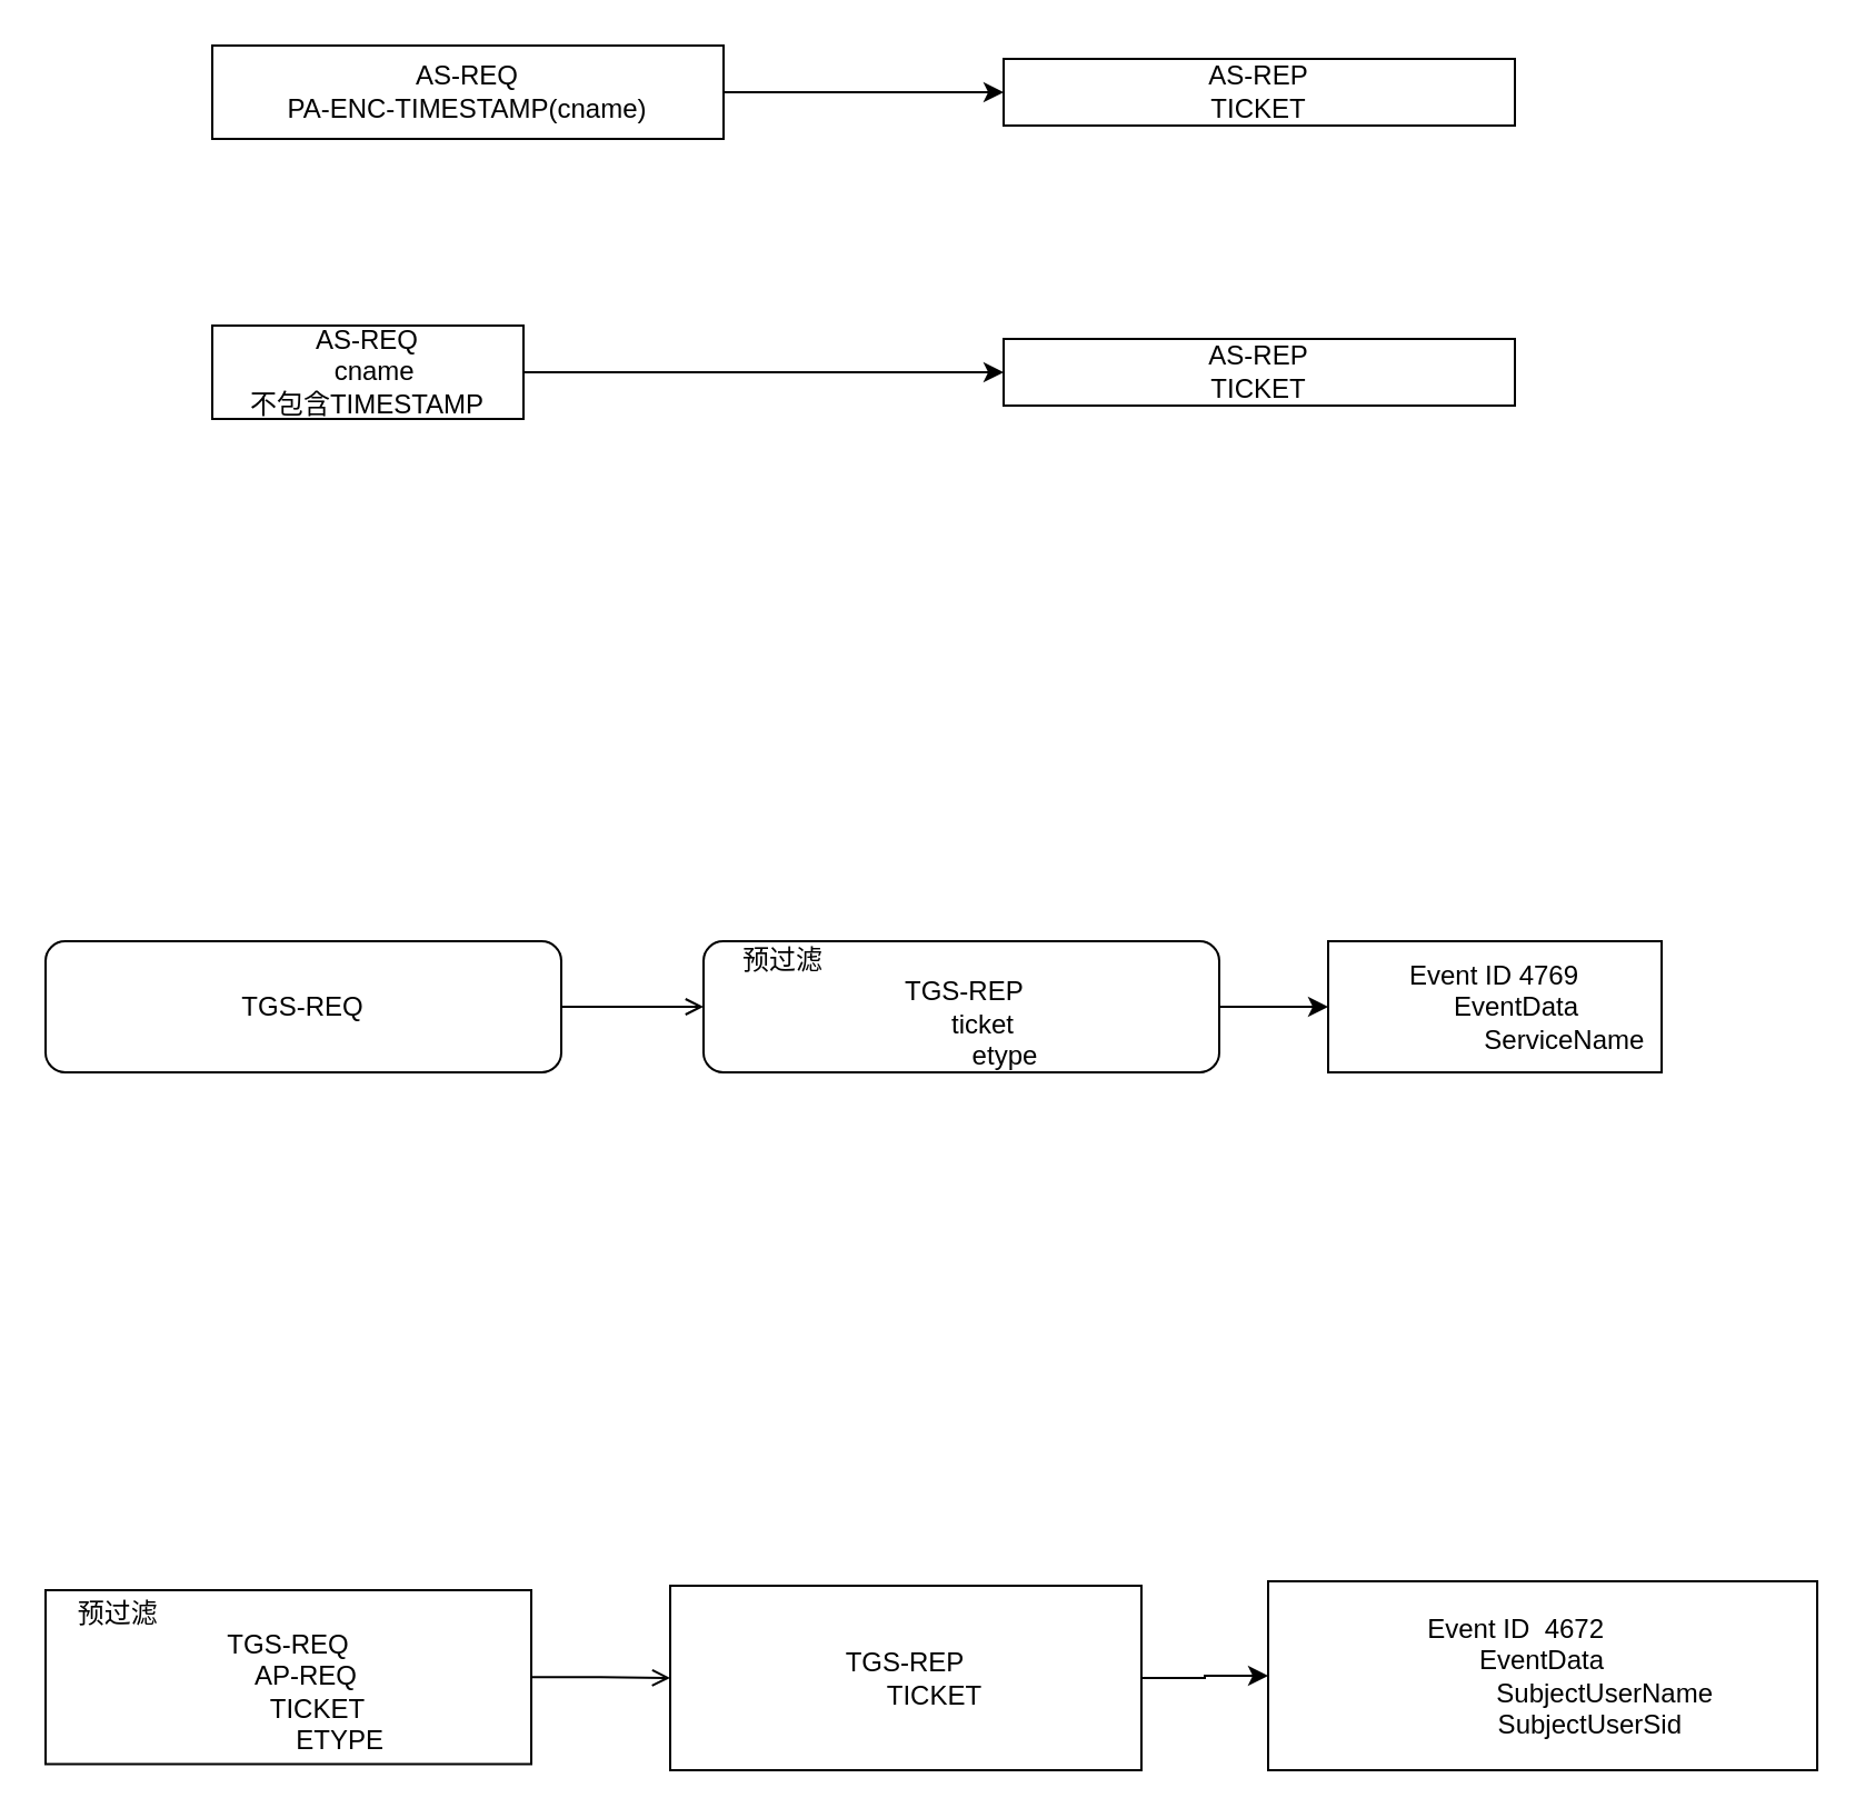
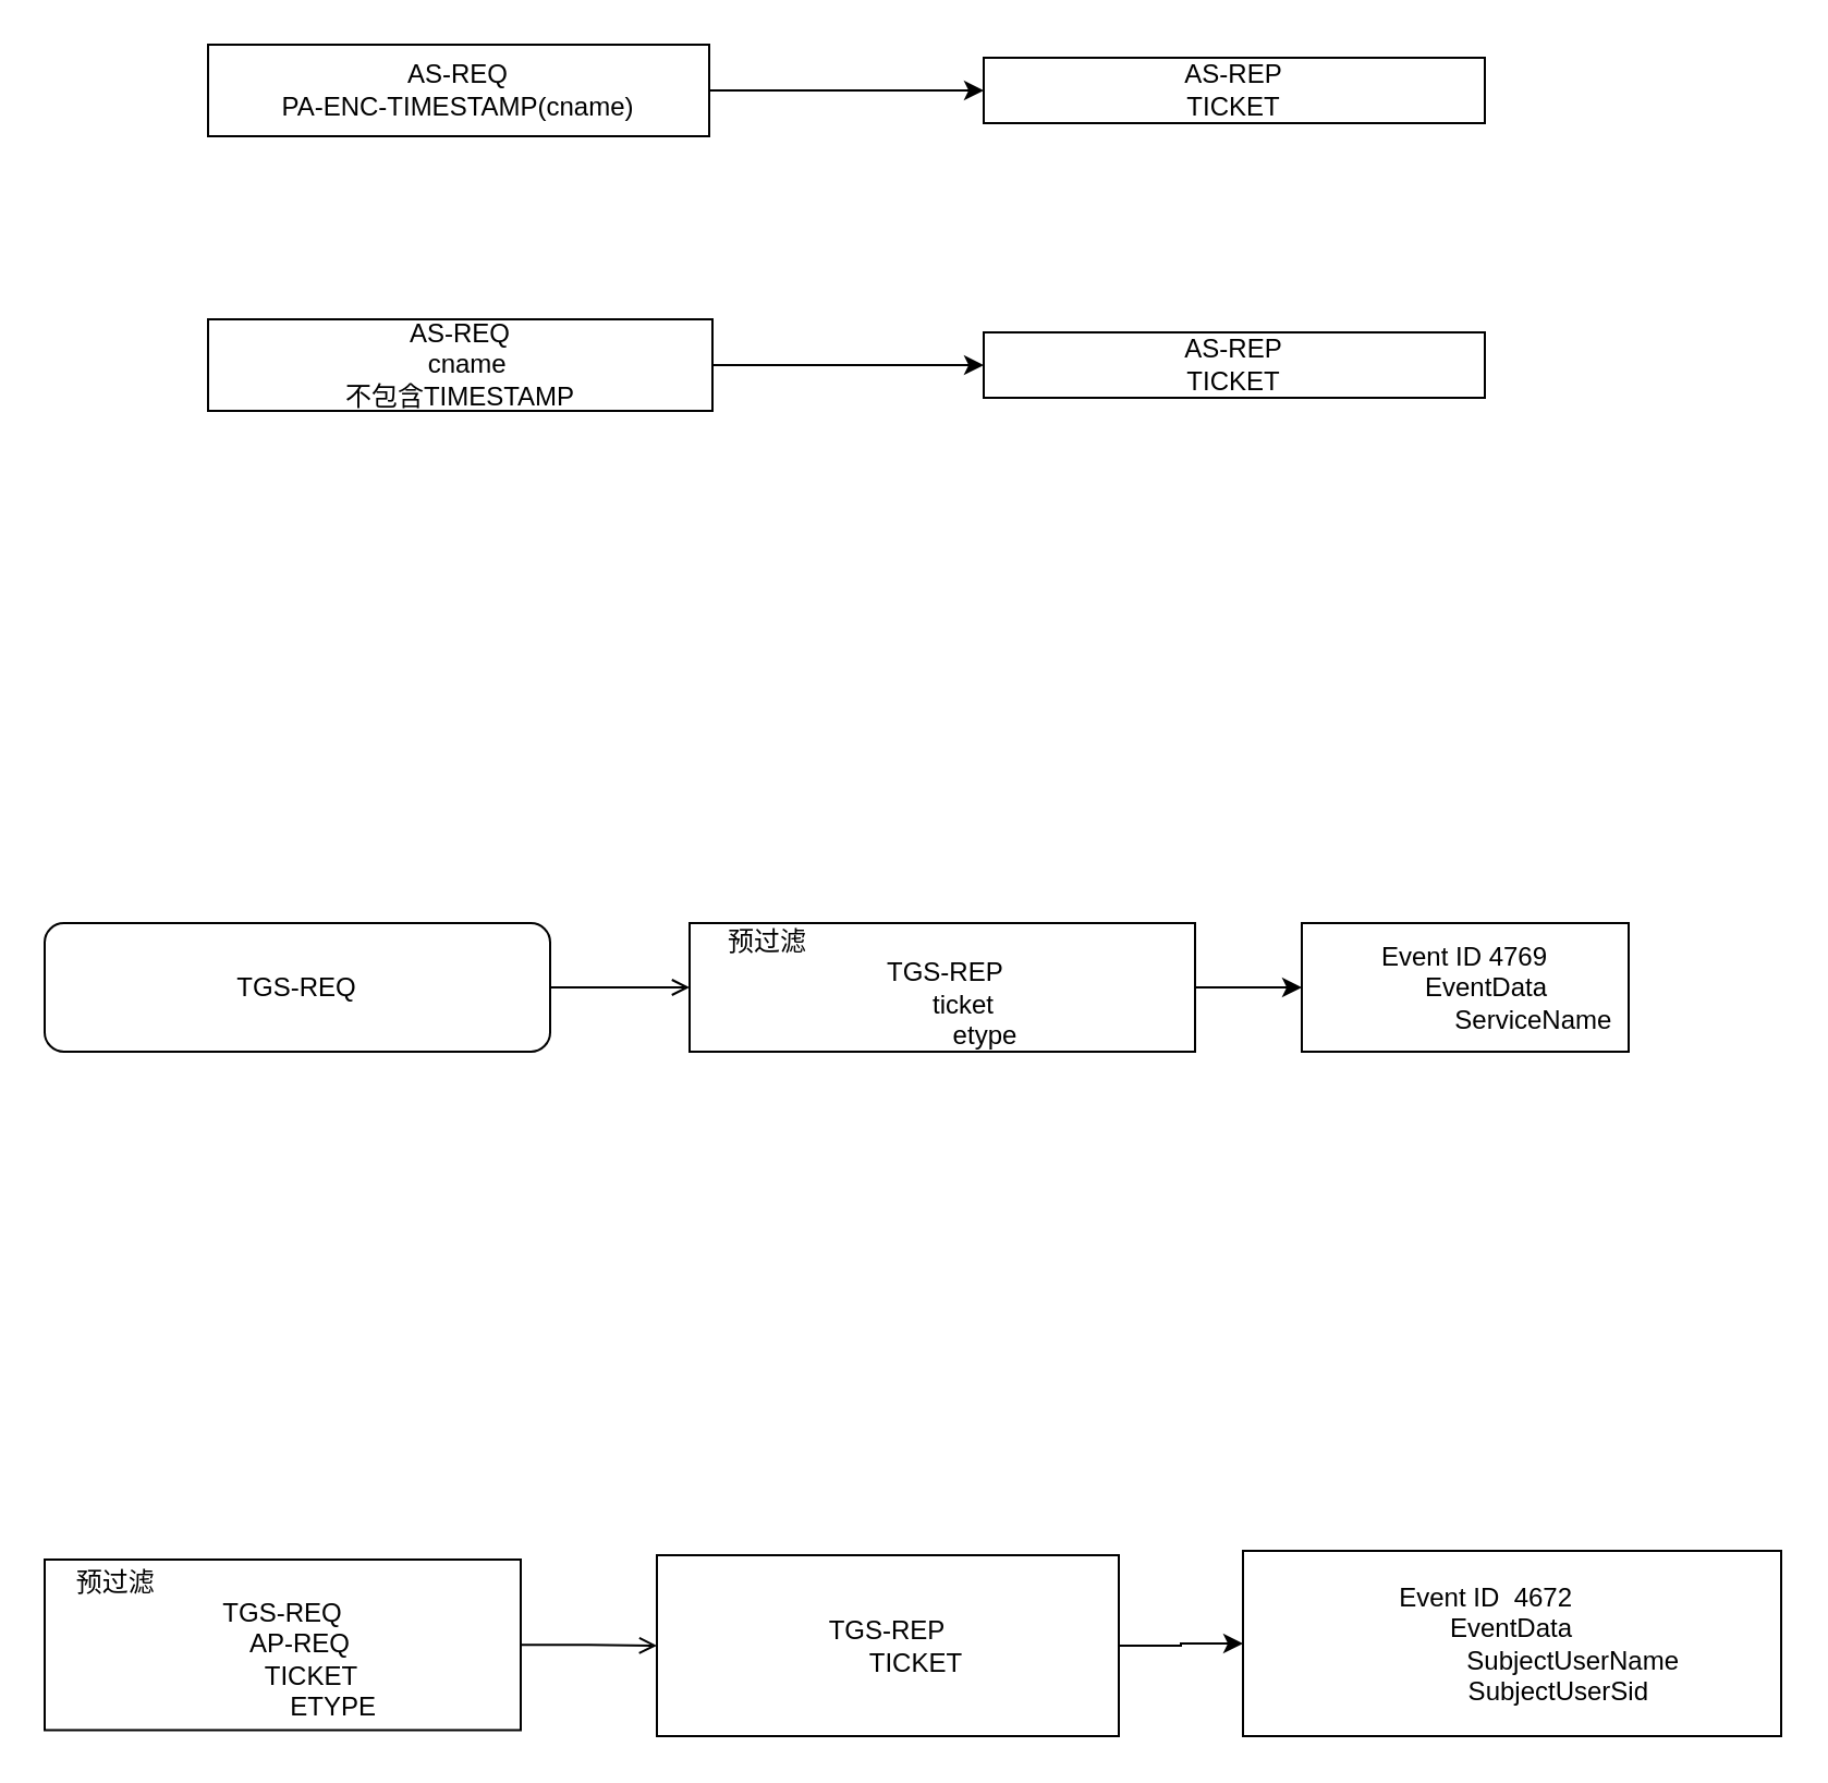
  <mxCell id="0" />
  <mxCell id="1" parent="0" />
  <mxCell id="2" style="edgeStyle=orthogonalEdgeStyle;rounded=0;orthogonalLoop=1;jettySize=auto;html=1;exitX=1;exitY=0.5;exitDx=0;exitDy=0;entryX=0;entryY=0.5;entryDx=0;entryDy=0;" edge="1" parent="1" source="3" target="4"><mxGeometry relative="1" as="geometry" /></mxCell>
  <mxCell id="3" value="&lt;div&gt;AS-REQ&lt;/div&gt;&lt;div&gt;PA-ENC-TIMESTAMP(cname)&lt;/div&gt;" style="rounded=0;whiteSpace=wrap;html=1;" vertex="1" parent="1"><mxGeometry x="95" y="20" width="230" height="42" as="geometry" /></mxCell>
  <mxCell id="4" value="&lt;div&gt;AS-REP&lt;/div&gt;TICKET" style="rounded=0;whiteSpace=wrap;html=1;" vertex="1" parent="1"><mxGeometry x="451" y="26" width="230" height="30" as="geometry" /></mxCell>
  <mxCell id="5" style="edgeStyle=orthogonalEdgeStyle;rounded=0;orthogonalLoop=1;jettySize=auto;html=1;exitX=1;exitY=0.5;exitDx=0;exitDy=0;entryX=0;entryY=0.5;entryDx=0;entryDy=0;" edge="1" parent="1" source="6" target="7"><mxGeometry relative="1" as="geometry" /></mxCell>
- <mxCell id="6" value="&lt;div&gt;AS-REQ&lt;/div&gt;&lt;div&gt;&amp;nbsp; cname&lt;/div&gt;&lt;div&gt;不包含TIMESTAMP&lt;br&gt;&lt;/div&gt;" style="rounded=0;whiteSpace=wrap;html=1;" vertex="1" parent="1"><mxGeometry x="95" y="146" width="140" height="42" as="geometry" /></mxCell>
+ <mxCell id="6" value="&lt;div&gt;AS-REQ&lt;/div&gt;&lt;div&gt;&amp;nbsp; cname&lt;/div&gt;&lt;div&gt;不包含TIMESTAMP&lt;br&gt;&lt;/div&gt;" style="rounded=0;whiteSpace=wrap;html=1;" vertex="1" parent="1"><mxGeometry x="95" y="146" width="231.5" height="42" as="geometry" /></mxCell>
  <mxCell id="7" value="&lt;div&gt;AS-REP&lt;/div&gt;&lt;div&gt;TICKET&lt;br&gt;&lt;/div&gt;" style="rounded=0;whiteSpace=wrap;html=1;" vertex="1" parent="1"><mxGeometry x="451" y="152" width="230" height="30" as="geometry" /></mxCell>
  <mxCell id="8" style="edgeStyle=orthogonalEdgeStyle;rounded=0;orthogonalLoop=1;jettySize=auto;html=1;exitX=1;exitY=0.5;exitDx=0;exitDy=0;entryX=0;entryY=0.5;entryDx=0;entryDy=0;endArrow=open;" edge="1" parent="1" source="9" target="13"><mxGeometry relative="1" as="geometry" /></mxCell>
  <mxCell id="9" value="&lt;div&gt;TGS-REQ&lt;/div&gt;" style="whiteSpace=wrap;html=1;rounded=1;" vertex="1" parent="1"><mxGeometry x="20" y="423" width="232" height="59" as="geometry" /></mxCell>
  <mxCell id="10" style="edgeStyle=orthogonalEdgeStyle;rounded=0;orthogonalLoop=1;jettySize=auto;html=1;exitX=1;exitY=0.5;exitDx=0;exitDy=0;entryX=0;entryY=0.5;entryDx=0;entryDy=0;fontSize=12;endArrow=open;" edge="1" parent="1" source="11" target="17"><mxGeometry relative="1" as="geometry" /></mxCell>
  <mxCell id="11" value="预过滤&amp;nbsp;&amp;nbsp;&amp;nbsp;&amp;nbsp;&amp;nbsp;&amp;nbsp;&amp;nbsp;&amp;nbsp;&amp;nbsp;&amp;nbsp;&amp;nbsp;&amp;nbsp;&amp;nbsp;&amp;nbsp;&amp;nbsp;&amp;nbsp;&amp;nbsp;&amp;nbsp;&amp;nbsp;&amp;nbsp;&amp;nbsp;&amp;nbsp;&amp;nbsp;&amp;nbsp;&amp;nbsp;&amp;nbsp;&amp;nbsp;&amp;nbsp;&amp;nbsp;&amp;nbsp;&amp;nbsp;&amp;nbsp;&amp;nbsp;&amp;nbsp;&amp;nbsp;&amp;nbsp;&amp;nbsp;&amp;nbsp;&amp;nbsp;&amp;nbsp;&amp;nbsp;&amp;nbsp;&amp;nbsp;&amp;nbsp;&amp;nbsp;&amp;nbsp; &lt;br&gt;&lt;div&gt;TGS-REQ&lt;/div&gt;&lt;div&gt;&amp;nbsp;&amp;nbsp;&amp;nbsp;&amp;nbsp; AP-REQ&lt;/div&gt;&lt;div&gt;&amp;nbsp;&amp;nbsp;&amp;nbsp;&amp;nbsp;&amp;nbsp;&amp;nbsp;&amp;nbsp; TICKET&lt;/div&gt;&lt;div&gt;&amp;nbsp;&amp;nbsp; &amp;nbsp; &amp;nbsp; &amp;nbsp; &amp;nbsp; &amp;nbsp;&amp;nbsp; ETYPE&lt;br&gt;&lt;/div&gt;" style="rounded=0;whiteSpace=wrap;html=1;" vertex="1" parent="1"><mxGeometry x="20" y="715" width="218.5" height="78.25" as="geometry" /></mxCell>
  <mxCell id="12" style="edgeStyle=orthogonalEdgeStyle;rounded=0;orthogonalLoop=1;jettySize=auto;html=1;exitX=1;exitY=0.5;exitDx=0;exitDy=0;entryX=0;entryY=0.5;entryDx=0;entryDy=0;fontSize=12;" edge="1" parent="1" source="13" target="14"><mxGeometry relative="1" as="geometry" /></mxCell>
- <mxCell id="13" value="&lt;div&gt;预过滤 &amp;nbsp; &amp;nbsp; &amp;nbsp; &amp;nbsp; &amp;nbsp; &amp;nbsp; &amp;nbsp; &amp;nbsp; &amp;nbsp; &amp;nbsp; &amp;nbsp; &amp;nbsp; &amp;nbsp; &amp;nbsp; &amp;nbsp; &amp;nbsp; &amp;nbsp; &amp;nbsp; &amp;nbsp; &amp;nbsp; &amp;nbsp; &amp;nbsp; &amp;nbsp; &amp;nbsp; &lt;br&gt;&lt;/div&gt;&lt;div&gt;&amp;nbsp;TGS-REP&lt;/div&gt;&lt;div&gt;&amp;nbsp;&amp;nbsp;&amp;nbsp;&amp;nbsp;&amp;nbsp; ticket&lt;/div&gt;&lt;div&gt;&amp;nbsp;&amp;nbsp;&amp;nbsp;&amp;nbsp;&amp;nbsp;&amp;nbsp;&amp;nbsp;&amp;nbsp;&amp;nbsp;&amp;nbsp;&amp;nbsp; etype&lt;br&gt;&lt;/div&gt;" style="whiteSpace=wrap;html=1;rounded=1;" vertex="1" parent="1"><mxGeometry x="316" y="423" width="232" height="59" as="geometry" /></mxCell>
+ <mxCell id="13" value="&lt;div&gt;预过滤 &amp;nbsp; &amp;nbsp; &amp;nbsp; &amp;nbsp; &amp;nbsp; &amp;nbsp; &amp;nbsp; &amp;nbsp; &amp;nbsp; &amp;nbsp; &amp;nbsp; &amp;nbsp; &amp;nbsp; &amp;nbsp; &amp;nbsp; &amp;nbsp; &amp;nbsp; &amp;nbsp; &amp;nbsp; &amp;nbsp; &amp;nbsp; &amp;nbsp; &amp;nbsp; &amp;nbsp; &lt;br&gt;&lt;/div&gt;&lt;div&gt;&amp;nbsp;TGS-REP&lt;/div&gt;&lt;div&gt;&amp;nbsp;&amp;nbsp;&amp;nbsp;&amp;nbsp;&amp;nbsp; ticket&lt;/div&gt;&lt;div&gt;&amp;nbsp;&amp;nbsp;&amp;nbsp;&amp;nbsp;&amp;nbsp;&amp;nbsp;&amp;nbsp;&amp;nbsp;&amp;nbsp;&amp;nbsp;&amp;nbsp; etype&lt;br&gt;&lt;/div&gt;" style="rounded=0;whiteSpace=wrap;html=1;" vertex="1" parent="1"><mxGeometry x="316" y="423" width="232" height="59" as="geometry" /></mxCell>
  <mxCell id="14" value="&lt;div&gt;Event ID 4769&lt;br&gt;&lt;/div&gt;&lt;div&gt;&amp;nbsp;&amp;nbsp;&amp;nbsp;&amp;nbsp;&amp;nbsp; EventData&lt;/div&gt;&lt;div&gt;&amp;nbsp;&amp;nbsp;&amp;nbsp;&amp;nbsp;&amp;nbsp;&amp;nbsp;&amp;nbsp;&amp;nbsp;&amp;nbsp;&amp;nbsp;&amp;nbsp;&amp;nbsp;&amp;nbsp;&amp;nbsp;&amp;nbsp;&amp;nbsp;&amp;nbsp;&amp;nbsp; ServiceName&lt;br&gt;&lt;/div&gt;" style="rounded=0;whiteSpace=wrap;html=1;" vertex="1" parent="1"><mxGeometry x="597" y="423" width="150" height="59" as="geometry" /></mxCell>
  <mxCell id="15" value="&lt;div&gt;Event ID&amp;nbsp; 4672 &amp;nbsp;&amp;nbsp;&amp;nbsp;&amp;nbsp;&amp;nbsp;&amp;nbsp; &lt;br&gt;&lt;/div&gt;&lt;div&gt;EventData&lt;/div&gt;&lt;div&gt;&amp;nbsp;&amp;nbsp;&amp;nbsp;&amp;nbsp;&amp;nbsp;&amp;nbsp;&amp;nbsp;&amp;nbsp;&amp;nbsp;&amp;nbsp;&amp;nbsp;&amp;nbsp;&amp;nbsp;&amp;nbsp;&amp;nbsp;&amp;nbsp; SubjectUserName&lt;/div&gt;&lt;div&gt;&amp;nbsp;&amp;nbsp;&amp;nbsp;&amp;nbsp;&amp;nbsp;&amp;nbsp;&amp;nbsp;&amp;nbsp;&amp;nbsp;&amp;nbsp;&amp;nbsp;&amp;nbsp; SubjectUserSid&lt;br&gt;&lt;/div&gt;" style="rounded=0;whiteSpace=wrap;html=1;" vertex="1" parent="1"><mxGeometry x="570" y="711" width="247" height="85" as="geometry" /></mxCell>
  <mxCell id="16" style="edgeStyle=orthogonalEdgeStyle;rounded=0;orthogonalLoop=1;jettySize=auto;html=1;exitX=1;exitY=0.5;exitDx=0;exitDy=0;fontSize=12;" edge="1" parent="1" source="17" target="15"><mxGeometry relative="1" as="geometry" /></mxCell>
  <mxCell id="17" value="&lt;div&gt;TGS-REP&lt;/div&gt;&lt;div&gt;&amp;nbsp;&amp;nbsp;&amp;nbsp;&amp;nbsp;&amp;nbsp;&amp;nbsp;&amp;nbsp; TICKET&lt;br&gt;&lt;/div&gt;" style="rounded=0;whiteSpace=wrap;html=1;" vertex="1" parent="1"><mxGeometry x="301" y="713" width="212" height="83" as="geometry" /></mxCell>
